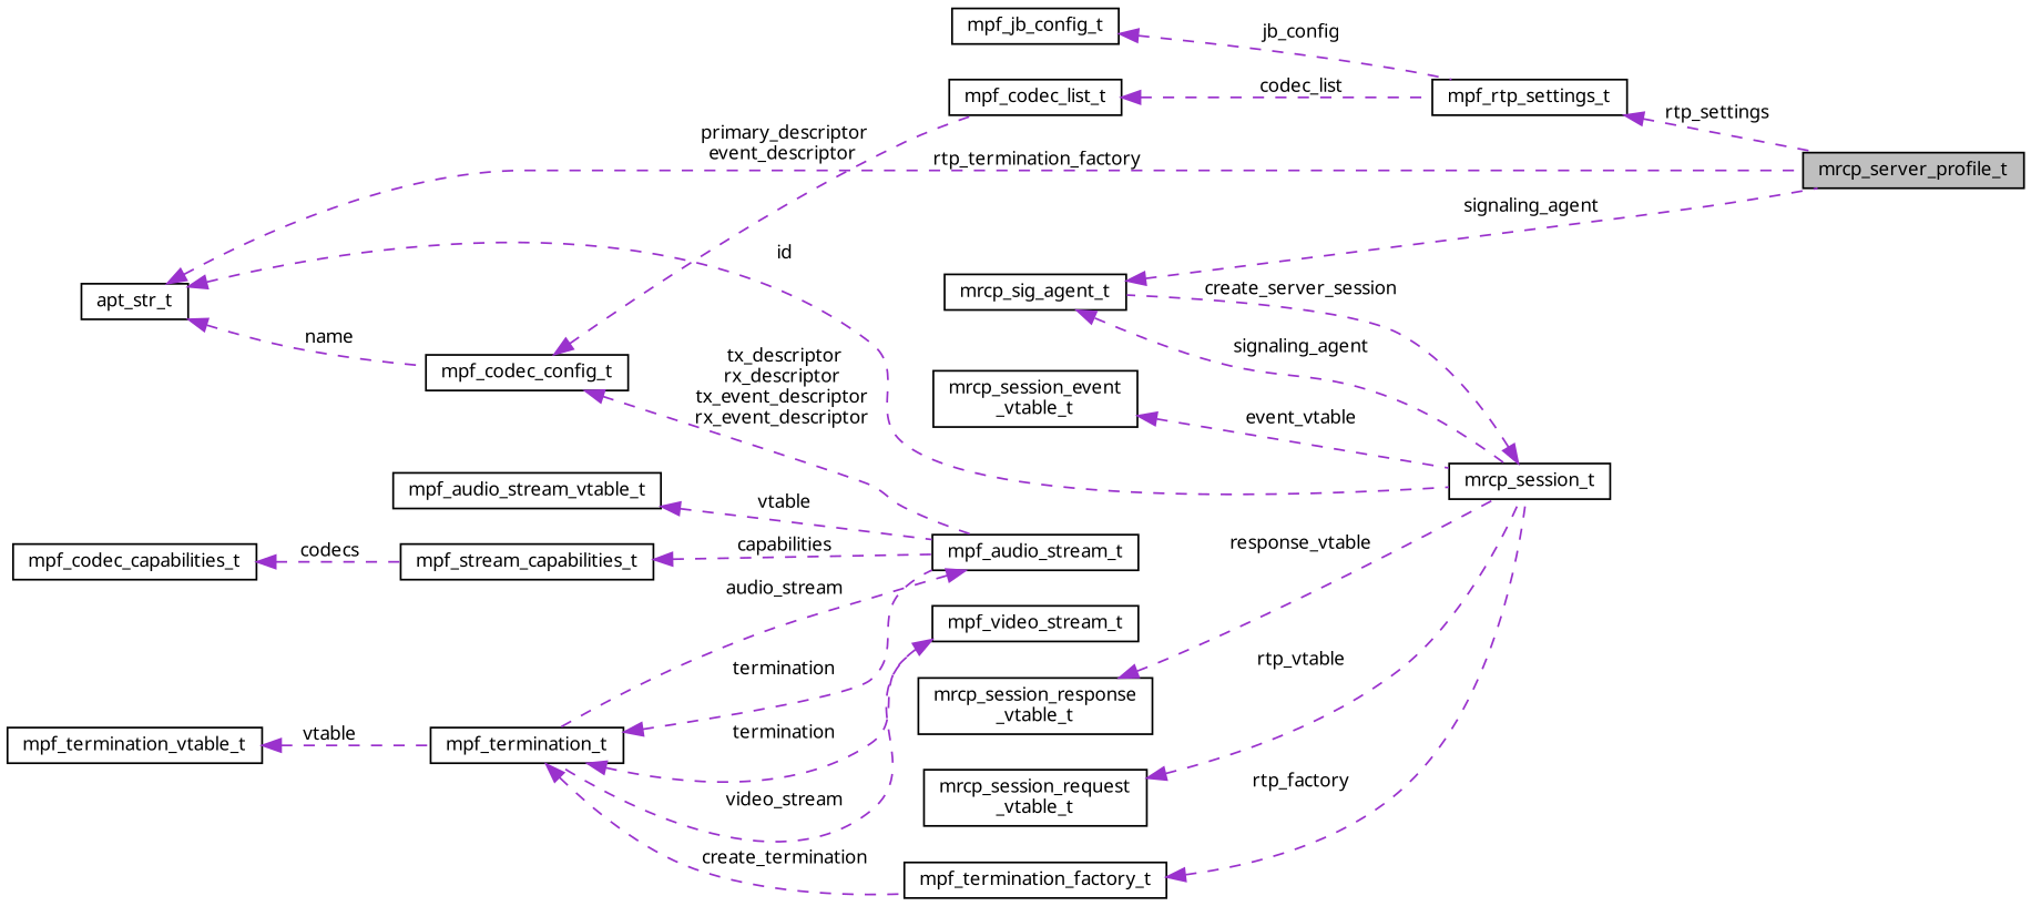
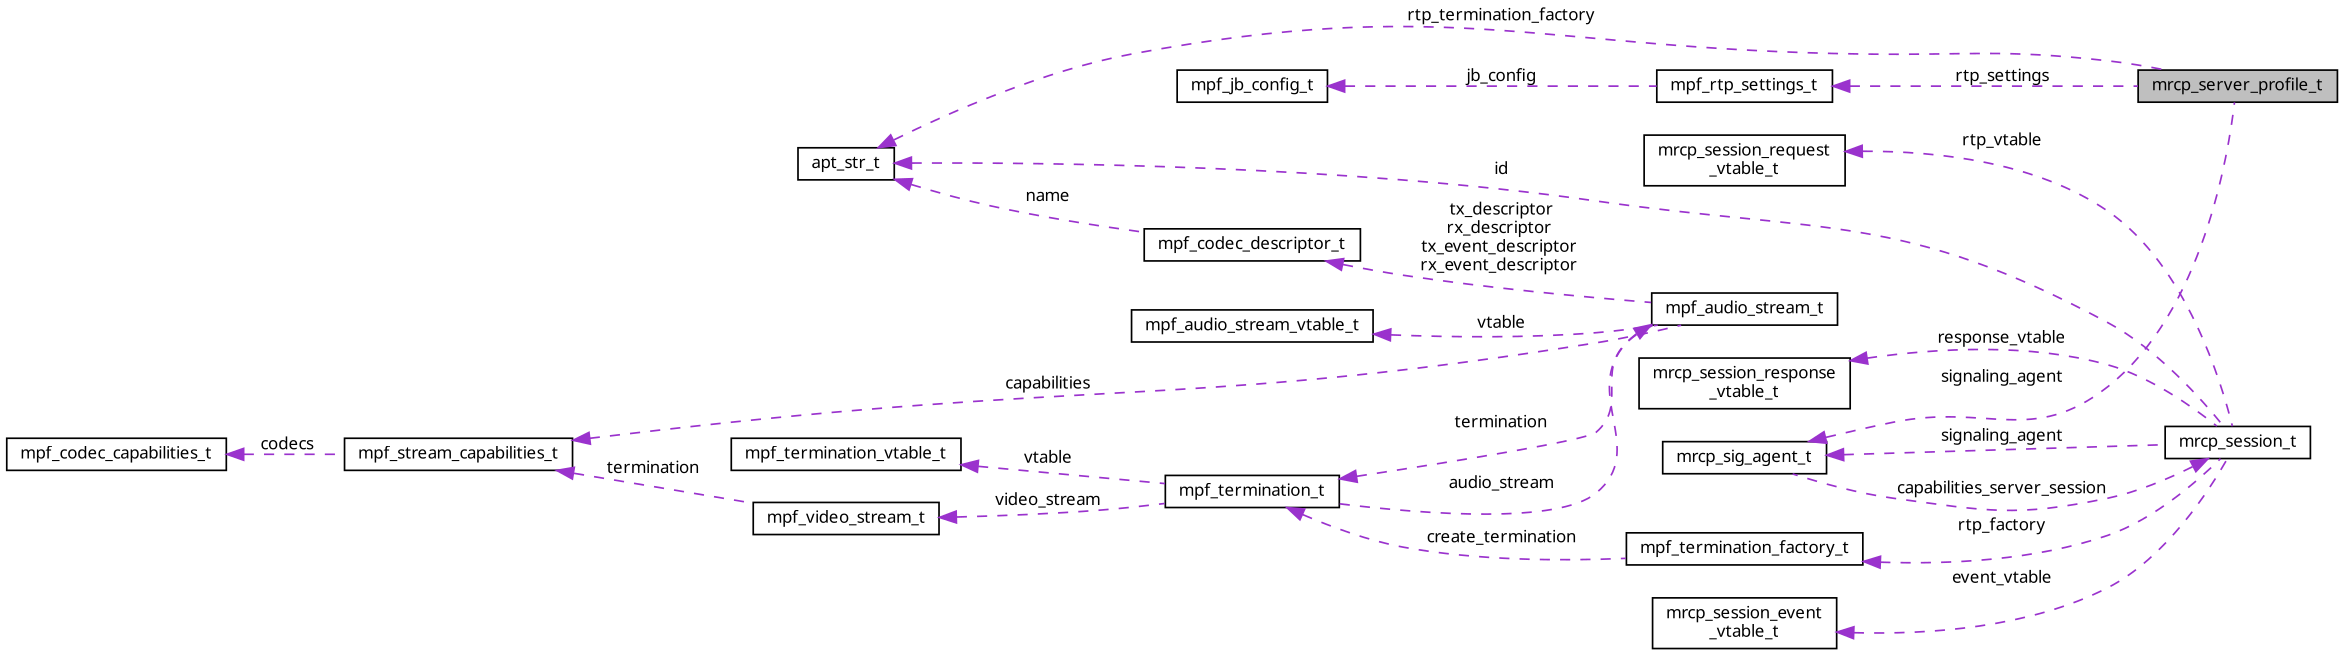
  digraph {
    fontname="Noto Sans"
    rankdir=LR
    node [color=black fillcolor=white fontname="Noto Sans" fontsize=10 shape=record style=filled]
    edge [color=darkorchid3 dir=back fontname="Noto Sans" fontsize=10 labelfontname=Helvetica labelfontsize=10 style=dashed]
    n1 [fillcolor=grey75 fontcolor=black height=0.2 label=mrcp_server_profile_t width=0.4]
    n2 [height=0.2 label=mpf_termination_factory_t width=0.4]
    n3 [height=0.2 label=mrcp_session_t width=0.4]
    n4 [height=0.2 label=mpf_termination_t width=0.4]
    n5 [height=0.2 label=mpf_audio_stream_t width=0.4]
    n6 [height=0.2 label=mpf_video_stream_t width=0.4]
    n7 [height=0.2 label=mrcp_sig_agent_t width=0.4]
    n8 [height=0.2 label=mpf_termination_vtable_t width=0.4]
    n9 [height=0.2 label=mpf_audio_stream_vtable_t width=0.4]
    n10 [height=0.2 label=mpf_stream_capabilities_t width=0.4]
    n11 [height=0.2 label=mpf_codec_capabilities_t width=0.4]
-   n12 [height=0.2 label=mpf_codec_config_t width=0.4]
-   n13 [height=0.2 label=mpf_codec_list_t width=0.4]
+   n12 [height=0.2 label=mpf_codec_descriptor_t width=0.4]
    n14 [height=0.2 label=mpf_rtp_settings_t width=0.4]
    n15 [height=0.2 label=apt_str_t width=0.4]
    n16 [height=0.2 label=mpf_jb_config_t width=0.4]
    n17 [height=0.2 label="mrcp_session_event\l_vtable_t" width=0.4]
    n18 [height=0.2 label="mrcp_session_request\l_vtable_t" width=0.4]
    n19 [height=0.2 label="mrcp_session_response\l_vtable_t" width=0.4]
    n2 -> n3 [label=" rtp_factory"]
-   n3 -> n7 [label=" create_server_session"]
+   n3 -> n7 [label=" capabilities_server_session"]
    n4 -> n2 [label=" create_termination"]
    n4 -> n5 [label=" termination"]
-   n4 -> n6 [label=" termination"]
+   n10 -> n6 [label=" termination"]
    n5 -> n4 [label=" audio_stream"]
    n6 -> n4 [label=" video_stream"]
    n7 -> n1 [label=" signaling_agent"]
    n7 -> n3 [label=" signaling_agent"]
    n8 -> n4 [label=" vtable"]
    n9 -> n5 [label=" vtable"]
    n10 -> n5 [label=" capabilities"]
    n11 -> n10 [label=" codecs"]
    n12 -> n5 [label=" tx_descriptor\nrx_descriptor\ntx_event_descriptor\nrx_event_descriptor"]
-   n12 -> n13 [label=" primary_descriptor\nevent_descriptor"]
-   n13 -> n14 [label=" codec_list"]
    n14 -> n1 [label=" rtp_settings"]
    n15 -> n1 [label=" rtp_termination_factory"]
    n15 -> n3 [label=" id"]
    n15 -> n12 [label=" name"]
    n16 -> n14 [label=" jb_config"]
    n17 -> n3 [label=" event_vtable"]
    n18 -> n3 [label=" rtp_vtable"]
    n19 -> n3 [label=" response_vtable"]
  }
